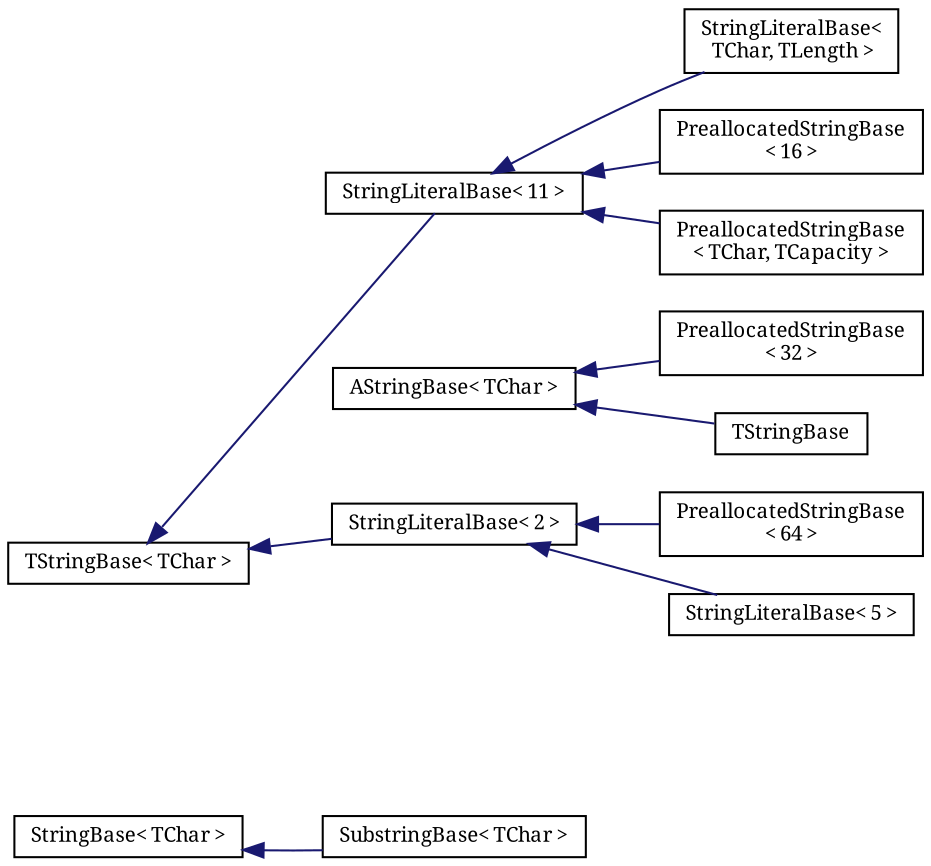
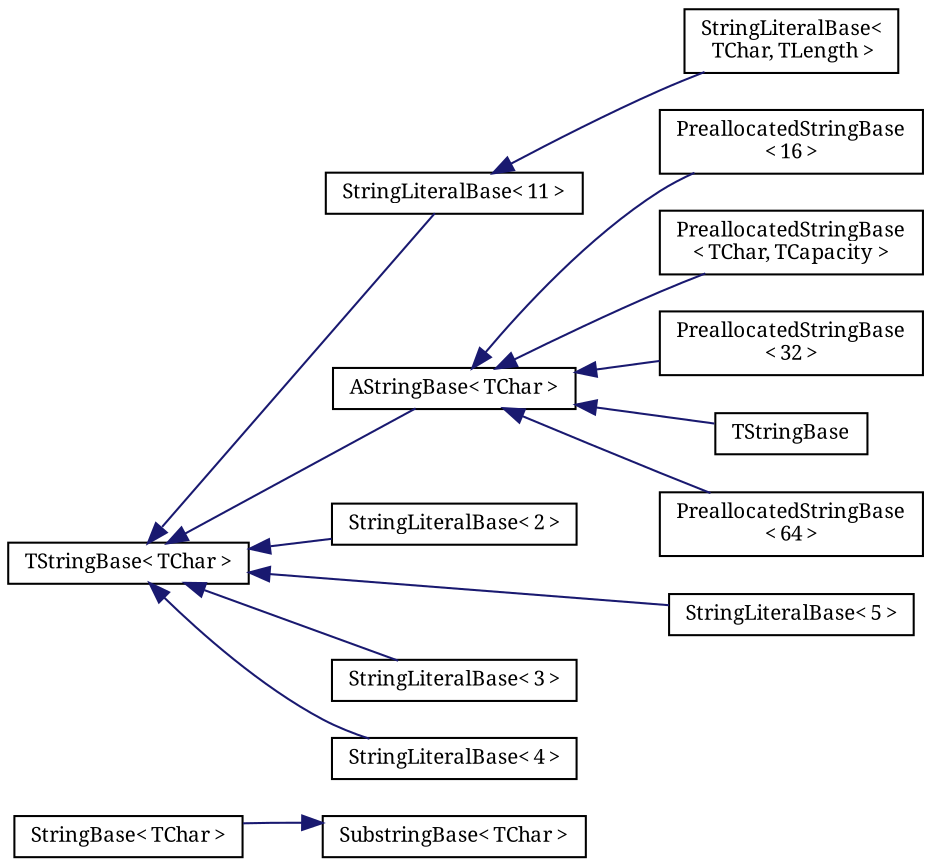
  digraph {
    fontname="Noto Serif"
    rankdir=LR
    node [color=black fillcolor=white fontname="Noto Serif" fontsize=10 shape=record style=filled]
    edge [color=midnightblue dir=back fontname="Noto Serif" fontsize=10 labelfontname=Helvetica labelfontsize=10 style=solid]
    n1 [height=0.2 label="StringBase\< TChar \>" width=0.4]
    n2 [height=0.2 label="SubstringBase\< TChar \>" width=0.4]
    n3 [height=0.2 label="TStringBase\< TChar \>" width=0.4]
    n4 [height=0.2 label="AStringBase\< TChar \>" width=0.4]
    n5 [height=0.2 label="StringLiteralBase\< 11 \>" width=0.4]
    n6 [height=0.2 label="StringLiteralBase\< 2 \>" width=0.4]
+   n7 [height=0.2 label="StringLiteralBase\< 3 \>" width=0.4]
+   n8 [height=0.2 label="StringLiteralBase\< 4 \>" width=0.4]
    n9 [height=0.2 label="StringLiteralBase\< 5 \>" width=0.4]
    n10 [height=0.2 label="PreallocatedStringBase\l\< TChar, TCapacity \>" width=0.4]
    n11 [height=0.2 label=TStringBase width=0.4]
    n12 [height=0.2 label="PreallocatedStringBase\l\< 16 \>" width=0.4]
    n13 [height=0.2 label="PreallocatedStringBase\l\< 32 \>" width=0.4]
    n14 [height=0.2 label="PreallocatedStringBase\l\< 64 \>" width=0.4]
    n15 [height=0.2 label="StringLiteralBase\<\l TChar, TLength \>" width=0.4]
-   n1 -> n2
+   n2 -> n1
+   n3 -> n4
    n3 -> n5
    n3 -> n6
-   n6 -> n9
-   n5 -> n10
+   n3 -> n7
+   n3 -> n8
+   n3 -> n9
+   n4 -> n10
    n4 -> n11
-   n5 -> n12
+   n4 -> n12
    n4 -> n13
-   n6 -> n14
+   n4 -> n14
    n5 -> n15
  }
